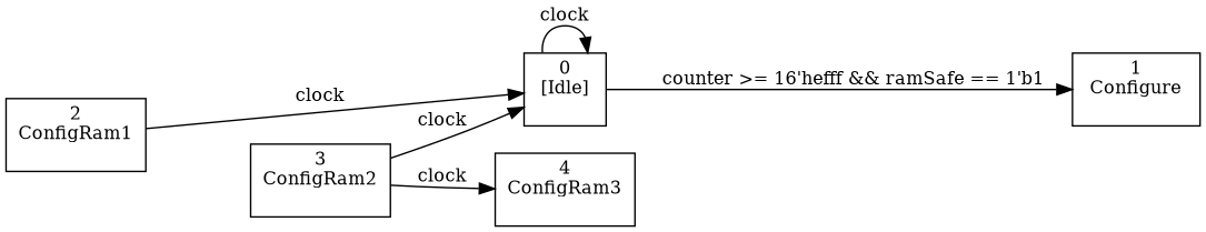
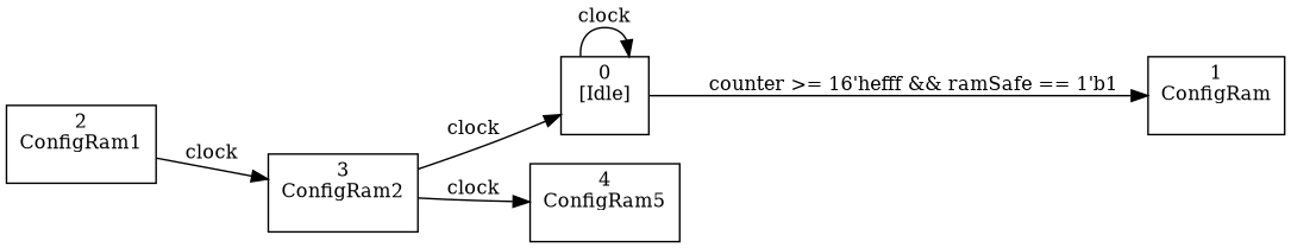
  digraph {
    rankdir=LR
    node [fontsize=12 shape=box]
    edge [fontsize=12]
    n1 [label="0\n[Idle]\n\n"]
-   n2 [label="1\nConfigure\n\n"]
+   n2 [label="1\nConfigRam\n\n"]
    n3 [label="2\nConfigRam1\n\n"]
    n4 [label="3\nConfigRam2\n\n"]
-   n5 [label="4\nConfigRam3\n\n"]
+   n5 [label="4\nConfigRam5\n\n"]
    n1 -> n1 [label=clock]
    n1 -> n2 [label="counter >= 16'hefff && ramSafe == 1'b1"]
-   n3 -> n1 [label=clock]
+   n3 -> n4 [label=clock]
    n4 -> n1 [label=clock]
    n4 -> n5 [label=clock]
  }
